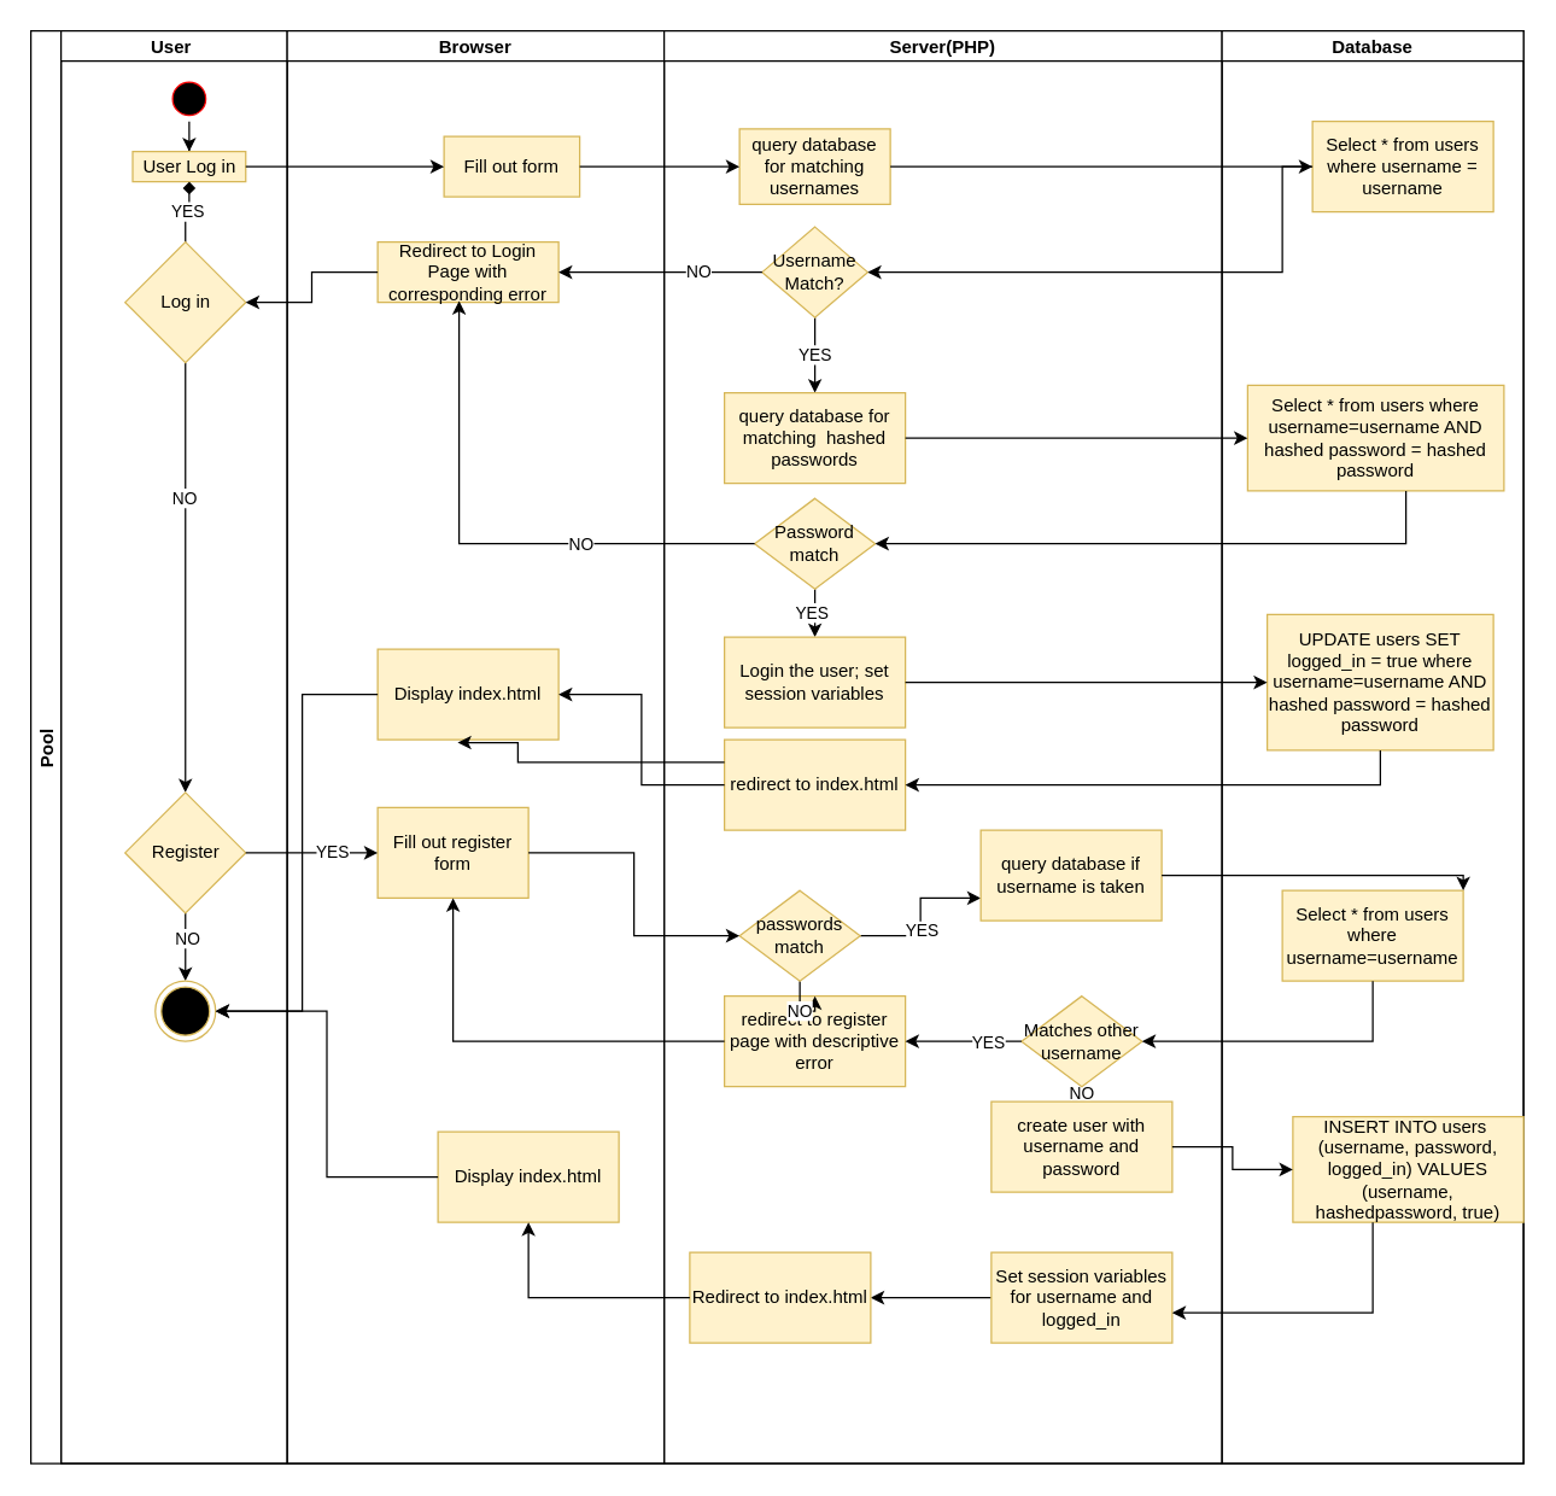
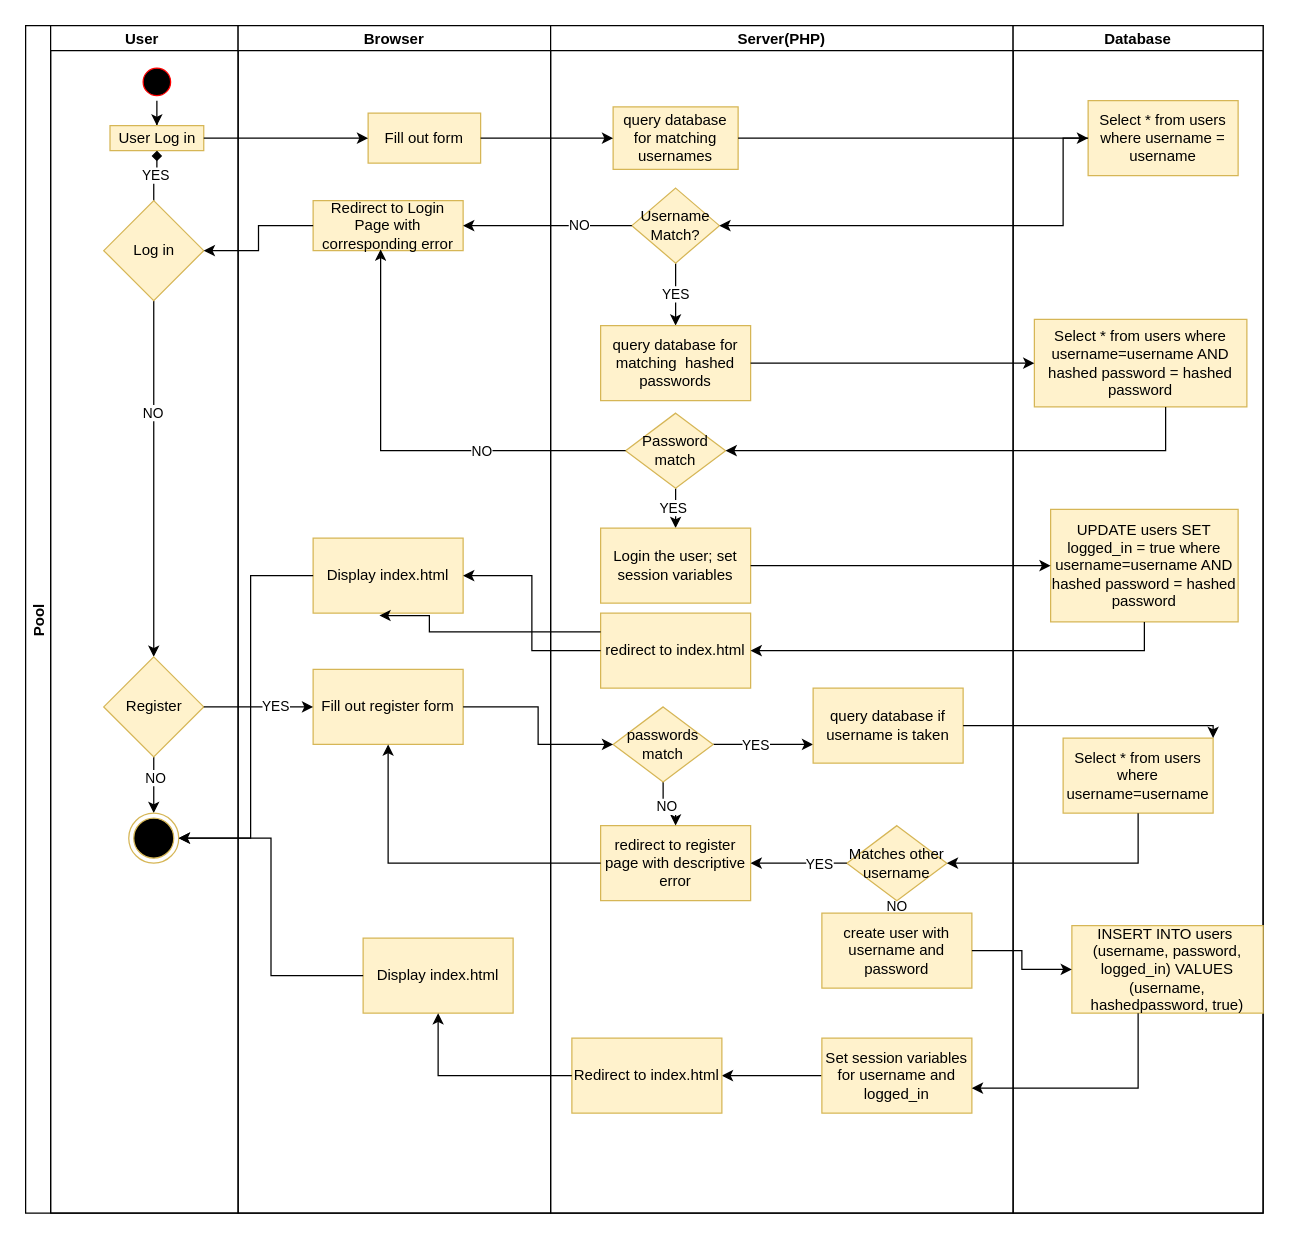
  <mxCell id="0" />
  <mxCell id="1" parent="0" />
  <mxCell id="2" value="Pool" style="swimlane;childLayout=stackLayout;resizeParent=1;resizeParentMax=0;startSize=20;horizontal=0;horizontalStack=1;" vertex="1" parent="1"><mxGeometry y="20" width="990" height="950" as="geometry" x="20" /></mxCell>
  <mxCell id="3" value="User " style="swimlane;startSize=20;" vertex="1" parent="2"><mxGeometry x="20" width="150" height="950" as="geometry" /></mxCell>
  <mxCell id="4" value="" style="edgeStyle=orthogonalEdgeStyle;rounded=0;orthogonalLoop=1;jettySize=auto;html=1;" edge="1" parent="3" source="5" target="6"><mxGeometry relative="1" as="geometry" /></mxCell>
  <mxCell id="5" value="" style="ellipse;html=1;shape=startState;fillColor=#000000;strokeColor=#ff0000;" vertex="1" parent="3"><mxGeometry x="70" y="30" width="30" height="30" as="geometry" /></mxCell>
  <mxCell id="6" value="User Log in" style="whiteSpace=wrap;html=1;strokeColor=#d6b656;fillColor=#fff2cc;" vertex="1" parent="3"><mxGeometry x="47.5" y="80" width="75" height="20" as="geometry" /></mxCell>
  <mxCell id="7" value="YES" style="edgeStyle=orthogonalEdgeStyle;rounded=0;orthogonalLoop=1;jettySize=auto;html=1;endArrow=diamond;" edge="1" parent="3" source="10" target="6"><mxGeometry relative="1" as="geometry" /></mxCell>
  <mxCell id="8" value="" style="edgeStyle=orthogonalEdgeStyle;rounded=0;orthogonalLoop=1;jettySize=auto;html=1;" edge="1" parent="3" source="10" target="13"><mxGeometry relative="1" as="geometry" /></mxCell>
  <mxCell id="9" value="NO" style="edgeLabel;html=1;align=center;verticalAlign=middle;resizable=0;points=[];" vertex="1" connectable="0" parent="8"><mxGeometry x="-0.375" y="-1" relative="1" as="geometry"><mxPoint as="offset" /></mxGeometry></mxCell>
  <mxCell id="10" value="Log in" style="rhombus;whiteSpace=wrap;html=1;strokeColor=#d6b656;fillColor=#fff2cc;" vertex="1" parent="3"><mxGeometry x="42.5" y="140" width="80" height="80" as="geometry" /></mxCell>
  <mxCell id="11" value="" style="edgeStyle=orthogonalEdgeStyle;rounded=0;orthogonalLoop=1;jettySize=auto;html=1;" edge="1" parent="3" source="13" target="14"><mxGeometry relative="1" as="geometry" /></mxCell>
  <mxCell id="12" value="NO" style="edgeLabel;html=1;align=center;verticalAlign=middle;resizable=0;points=[];" vertex="1" connectable="0" parent="11"><mxGeometry x="-0.28" y="1" relative="1" as="geometry"><mxPoint as="offset" /></mxGeometry></mxCell>
  <mxCell id="13" value="Register" style="rhombus;whiteSpace=wrap;html=1;strokeColor=#d6b656;fillColor=#fff2cc;" vertex="1" parent="3"><mxGeometry x="42.5" y="505" width="80" height="80" as="geometry" /></mxCell>
  <mxCell id="14" value="" style="ellipse;html=1;shape=endState;fillColor=#000000;strokeColor=#d6b656;fontFamily=Helvetica;fontSize=12;fontColor=#000000;align=center;" vertex="1" parent="3"><mxGeometry x="62.5" y="630" width="40" height="40" as="geometry" /></mxCell>
  <mxCell id="15" value="Browser" style="swimlane;startSize=20;" vertex="1" parent="2"><mxGeometry x="170" width="250" height="950" as="geometry" /></mxCell>
  <mxCell id="16" value="Fill out form" style="whiteSpace=wrap;html=1;strokeColor=#d6b656;fillColor=#fff2cc;" vertex="1" parent="15"><mxGeometry x="104" y="70" width="90" height="40" as="geometry" /></mxCell>
  <mxCell id="17" value="Redirect to Login Page with corresponding error" style="whiteSpace=wrap;html=1;strokeColor=#d6b656;fillColor=#fff2cc;" vertex="1" parent="15"><mxGeometry x="60" y="140" width="120" height="40" as="geometry" /></mxCell>
- <mxCell id="18" value="Fill out register form" style="whiteSpace=wrap;html=1;strokeColor=#d6b656;fillColor=#fff2cc;" vertex="1" parent="15"><mxGeometry x="60" y="515" width="100" height="60" as="geometry" /></mxCell>
+ <mxCell id="18" value="Fill out register form" style="whiteSpace=wrap;html=1;strokeColor=#d6b656;fillColor=#fff2cc;" vertex="1" parent="15"><mxGeometry x="60" y="515" width="120" height="60" as="geometry" /></mxCell>
  <mxCell id="19" value="Display index.html" style="whiteSpace=wrap;html=1;strokeColor=#d6b656;fillColor=#fff2cc;" vertex="1" parent="15"><mxGeometry x="60" y="410" width="120" height="60" as="geometry" /></mxCell>
  <mxCell id="20" value="Display index.html" style="whiteSpace=wrap;html=1;strokeColor=#d6b656;fillColor=#fff2cc;" vertex="1" parent="15"><mxGeometry x="100" y="730" width="120" height="60" as="geometry" /></mxCell>
  <mxCell id="21" value="Server(PHP)" style="swimlane;startSize=20;" vertex="1" parent="2"><mxGeometry x="420" width="370" height="950" as="geometry" /></mxCell>
  <mxCell id="22" value="query database for matching usernames" style="whiteSpace=wrap;html=1;strokeColor=#d6b656;fillColor=#fff2cc;" vertex="1" parent="21"><mxGeometry x="50" y="65" width="100" height="50" as="geometry" /></mxCell>
  <mxCell id="23" value="YES" style="edgeStyle=orthogonalEdgeStyle;rounded=0;orthogonalLoop=1;jettySize=auto;html=1;" edge="1" parent="21" source="24" target="25"><mxGeometry relative="1" as="geometry" /></mxCell>
  <mxCell id="24" value="Username Match?" style="rhombus;whiteSpace=wrap;html=1;strokeColor=#d6b656;fillColor=#fff2cc;" vertex="1" parent="21"><mxGeometry x="65" y="130" width="70" height="60" as="geometry" /></mxCell>
  <mxCell id="25" value="query database for matching&amp;nbsp; hashed passwords" style="whiteSpace=wrap;html=1;strokeColor=#d6b656;fillColor=#fff2cc;" vertex="1" parent="21"><mxGeometry x="40" y="240" width="120" height="60" as="geometry" /></mxCell>
  <mxCell id="26" value="" style="edgeStyle=orthogonalEdgeStyle;rounded=0;orthogonalLoop=1;jettySize=auto;html=1;" edge="1" parent="21" source="28" target="29"><mxGeometry relative="1" as="geometry" /></mxCell>
  <mxCell id="27" value="YES" style="edgeLabel;html=1;align=center;verticalAlign=middle;resizable=0;points=[];" vertex="1" connectable="0" parent="26"><mxGeometry x="-0.375" y="-3" relative="1" as="geometry"><mxPoint as="offset" /></mxGeometry></mxCell>
  <mxCell id="28" value="Password match" style="rhombus;whiteSpace=wrap;html=1;strokeColor=#d6b656;fillColor=#fff2cc;" vertex="1" parent="21"><mxGeometry x="60" y="310" width="80" height="60" as="geometry" /></mxCell>
  <mxCell id="29" value="Login the user; set session variables" style="whiteSpace=wrap;html=1;strokeColor=#d6b656;fillColor=#fff2cc;" vertex="1" parent="21"><mxGeometry x="40" y="402" width="120" height="60" as="geometry" /></mxCell>
  <mxCell id="30" value="NO" style="edgeStyle=orthogonalEdgeStyle;rounded=0;orthogonalLoop=1;jettySize=auto;html=1;" edge="1" parent="21" source="31" target="41"><mxGeometry relative="1" as="geometry" /></mxCell>
  <mxCell id="31" value="Matches other username" style="rhombus;whiteSpace=wrap;html=1;strokeColor=#d6b656;fillColor=#fff2cc;" vertex="1" parent="21"><mxGeometry x="237" y="640" width="80" height="60" as="geometry" /></mxCell>
  <mxCell id="32" value="redirect to index.html" style="whiteSpace=wrap;html=1;strokeColor=#d6b656;fillColor=#fff2cc;" vertex="1" parent="21"><mxGeometry x="40" y="470" width="120" height="60" as="geometry" /></mxCell>
  <mxCell id="33" value="redirect to register page with descriptive error" style="whiteSpace=wrap;html=1;strokeColor=#d6b656;fillColor=#fff2cc;" vertex="1" parent="21"><mxGeometry x="40" y="640" width="120" height="60" as="geometry" /></mxCell>
  <mxCell id="34" value="" style="edgeStyle=orthogonalEdgeStyle;rounded=0;orthogonalLoop=1;jettySize=auto;html=1;" edge="1" parent="21" source="31" target="33"><mxGeometry relative="1" as="geometry"><Array as="points"><mxPoint x="40" y="680" /></Array></mxGeometry></mxCell>
  <mxCell id="35" value="YES" style="edgeLabel;html=1;align=center;verticalAlign=middle;resizable=0;points=[];" vertex="1" connectable="0" parent="34"><mxGeometry x="-0.4" relative="1" as="geometry"><mxPoint as="offset" /></mxGeometry></mxCell>
  <mxCell id="36" value="" style="edgeStyle=orthogonalEdgeStyle;rounded=0;orthogonalLoop=1;jettySize=auto;html=1;entryX=0;entryY=0.75;entryDx=0;entryDy=0;" edge="1" parent="21" source="39" target="40"><mxGeometry relative="1" as="geometry"><mxPoint x="190" y="575" as="targetPoint" /></mxGeometry></mxCell>
  <mxCell id="37" value="YES" style="edgeLabel;html=1;align=center;verticalAlign=middle;resizable=0;points=[];" vertex="1" connectable="0" parent="36"><mxGeometry x="-0.167" relative="1" as="geometry"><mxPoint as="offset" /></mxGeometry></mxCell>
  <mxCell id="38" value="NO" style="edgeStyle=orthogonalEdgeStyle;rounded=0;orthogonalLoop=1;jettySize=auto;html=1;exitX=0.5;exitY=1;exitDx=0;exitDy=0;" edge="1" parent="21" source="39" target="33"><mxGeometry relative="1" as="geometry" /></mxCell>
- <mxCell id="39" value="passwords match" style="rhombus;whiteSpace=wrap;html=1;strokeColor=#d6b656;fillColor=#fff2cc;" vertex="1" parent="21"><mxGeometry x="50" y="570" width="80" height="60" as="geometry" /></mxCell>
+ <mxCell id="39" value="passwords match" style="rhombus;whiteSpace=wrap;html=1;strokeColor=#d6b656;fillColor=#fff2cc;" vertex="1" parent="21"><mxGeometry x="50" y="545" width="80" height="60" as="geometry" /></mxCell>
  <mxCell id="40" value="query database if username is taken" style="whiteSpace=wrap;html=1;strokeColor=#d6b656;fillColor=#fff2cc;" vertex="1" parent="21"><mxGeometry x="210" y="530" width="120" height="60" as="geometry" /></mxCell>
  <mxCell id="41" value="create user with username and password" style="whiteSpace=wrap;html=1;strokeColor=#d6b656;fillColor=#fff2cc;" vertex="1" parent="21"><mxGeometry x="217" y="710" width="120" height="60" as="geometry" /></mxCell>
  <mxCell id="42" value="" style="edgeStyle=orthogonalEdgeStyle;rounded=0;orthogonalLoop=1;jettySize=auto;html=1;" edge="1" parent="21" source="43" target="44"><mxGeometry relative="1" as="geometry" /></mxCell>
  <mxCell id="43" value="Set session variables for username and logged_in" style="whiteSpace=wrap;html=1;strokeColor=#d6b656;fillColor=#fff2cc;" vertex="1" parent="21"><mxGeometry x="217" y="810" width="120" height="60" as="geometry" /></mxCell>
  <mxCell id="44" value="Redirect to index.html" style="whiteSpace=wrap;html=1;strokeColor=#d6b656;fillColor=#fff2cc;" vertex="1" parent="21"><mxGeometry x="17" y="810" width="120" height="60" as="geometry" /></mxCell>
  <mxCell id="45" value="Database" style="swimlane;startSize=20;" vertex="1" parent="2"><mxGeometry x="790" width="200" height="950" as="geometry" /></mxCell>
  <mxCell id="46" value="Select * from users where username = username" style="whiteSpace=wrap;html=1;strokeColor=#d6b656;fillColor=#fff2cc;" vertex="1" parent="45"><mxGeometry x="60" y="60" width="120" height="60" as="geometry" /></mxCell>
  <mxCell id="47" value="Select * from users where username=username AND hashed password = hashed password" style="whiteSpace=wrap;html=1;strokeColor=#d6b656;fillColor=#fff2cc;" vertex="1" parent="45"><mxGeometry x="17" y="235" width="170" height="70" as="geometry" /></mxCell>
  <mxCell id="48" value="UPDATE users SET logged_in = true where username=username AND hashed password = hashed password" style="whiteSpace=wrap;html=1;strokeColor=#d6b656;fillColor=#fff2cc;" vertex="1" parent="45"><mxGeometry x="30" y="387" width="150" height="90" as="geometry" /></mxCell>
  <mxCell id="49" value="Select * from users where username=username" style="whiteSpace=wrap;html=1;strokeColor=#d6b656;fillColor=#fff2cc;" vertex="1" parent="45"><mxGeometry x="40" y="570" width="120" height="60" as="geometry" /></mxCell>
  <mxCell id="50" value="INSERT INTO users&amp;nbsp; (username, password, logged_in) VALUES (username, hashedpassword, true)" style="whiteSpace=wrap;html=1;strokeColor=#d6b656;fillColor=#fff2cc;" vertex="1" parent="45"><mxGeometry x="47" y="720" width="153" height="70" as="geometry" /></mxCell>
  <mxCell id="51" value="" style="edgeStyle=orthogonalEdgeStyle;rounded=0;orthogonalLoop=1;jettySize=auto;html=1;" edge="1" parent="2" source="6" target="16"><mxGeometry relative="1" as="geometry" /></mxCell>
  <mxCell id="52" value="" style="edgeStyle=orthogonalEdgeStyle;rounded=0;orthogonalLoop=1;jettySize=auto;html=1;" edge="1" parent="2" source="16" target="22"><mxGeometry relative="1" as="geometry" /></mxCell>
  <mxCell id="53" value="" style="edgeStyle=orthogonalEdgeStyle;rounded=0;orthogonalLoop=1;jettySize=auto;html=1;" edge="1" parent="2" source="22" target="46"><mxGeometry relative="1" as="geometry" /></mxCell>
  <mxCell id="54" value="" style="edgeStyle=orthogonalEdgeStyle;rounded=0;orthogonalLoop=1;jettySize=auto;html=1;" edge="1" parent="2" source="46" target="24"><mxGeometry relative="1" as="geometry"><Array as="points"><mxPoint x="830" y="160" /></Array></mxGeometry></mxCell>
  <mxCell id="55" value="" style="edgeStyle=orthogonalEdgeStyle;rounded=0;orthogonalLoop=1;jettySize=auto;html=1;entryX=1;entryY=0.5;entryDx=0;entryDy=0;" edge="1" parent="2" source="24" target="17"><mxGeometry relative="1" as="geometry"><mxPoint x="420" y="160" as="targetPoint" /><Array as="points" /></mxGeometry></mxCell>
  <mxCell id="56" value="NO" style="edgeLabel;html=1;align=center;verticalAlign=middle;resizable=0;points=[];" vertex="1" connectable="0" parent="55"><mxGeometry x="-0.364" y="-1" relative="1" as="geometry"><mxPoint as="offset" /></mxGeometry></mxCell>
  <mxCell id="57" value="" style="edgeStyle=orthogonalEdgeStyle;rounded=0;orthogonalLoop=1;jettySize=auto;html=1;" edge="1" parent="2" source="17" target="10"><mxGeometry relative="1" as="geometry" /></mxCell>
  <mxCell id="58" value="YES" style="edgeStyle=orthogonalEdgeStyle;rounded=0;orthogonalLoop=1;jettySize=auto;html=1;" edge="1" parent="2" source="13" target="18"><mxGeometry x="0.314" relative="1" as="geometry"><mxPoint as="offset" /></mxGeometry></mxCell>
  <mxCell id="59" value="" style="edgeStyle=orthogonalEdgeStyle;rounded=0;orthogonalLoop=1;jettySize=auto;html=1;" edge="1" parent="2" source="25" target="47"><mxGeometry relative="1" as="geometry" /></mxCell>
  <mxCell id="60" value="" style="edgeStyle=orthogonalEdgeStyle;rounded=0;orthogonalLoop=1;jettySize=auto;html=1;entryX=1;entryY=0.5;entryDx=0;entryDy=0;" edge="1" parent="2" source="47" target="28"><mxGeometry relative="1" as="geometry"><mxPoint x="620" y="390" as="targetPoint" /><Array as="points"><mxPoint x="912" y="340" /></Array></mxGeometry></mxCell>
  <mxCell id="61" value="" style="edgeStyle=orthogonalEdgeStyle;rounded=0;orthogonalLoop=1;jettySize=auto;html=1;entryX=0.45;entryY=0.975;entryDx=0;entryDy=0;entryPerimeter=0;" edge="1" parent="2" source="28" target="17"><mxGeometry relative="1" as="geometry"><mxPoint x="320" y="290" as="targetPoint" /></mxGeometry></mxCell>
  <mxCell id="62" value="NO" style="edgeLabel;html=1;align=center;verticalAlign=middle;resizable=0;points=[];" vertex="1" connectable="0" parent="61"><mxGeometry x="-0.115" y="-4" relative="1" as="geometry"><mxPoint x="42" y="4" as="offset" /></mxGeometry></mxCell>
  <mxCell id="63" value="" style="edgeStyle=orthogonalEdgeStyle;rounded=0;orthogonalLoop=1;jettySize=auto;html=1;" edge="1" parent="2" source="29" target="48"><mxGeometry relative="1" as="geometry" /></mxCell>
  <mxCell id="64" value="" style="edgeStyle=orthogonalEdgeStyle;rounded=0;orthogonalLoop=1;jettySize=auto;html=1;entryX=1;entryY=0.5;entryDx=0;entryDy=0;" edge="1" parent="2" source="49" target="31"><mxGeometry relative="1" as="geometry"><mxPoint x="800" y="630" as="targetPoint" /><Array as="points"><mxPoint x="890" y="670" /></Array></mxGeometry></mxCell>
  <mxCell id="65" value="" style="edgeStyle=orthogonalEdgeStyle;rounded=0;orthogonalLoop=1;jettySize=auto;html=1;" edge="1" parent="2" source="33" target="18"><mxGeometry relative="1" as="geometry" /></mxCell>
  <mxCell id="66" style="edgeStyle=orthogonalEdgeStyle;rounded=0;orthogonalLoop=1;jettySize=auto;html=1;exitX=0.5;exitY=1;exitDx=0;exitDy=0;entryX=1;entryY=0.5;entryDx=0;entryDy=0;" edge="1" parent="2" source="48" target="32"><mxGeometry relative="1" as="geometry" /></mxCell>
  <mxCell id="67" style="edgeStyle=orthogonalEdgeStyle;rounded=0;orthogonalLoop=1;jettySize=auto;html=1;exitX=0;exitY=0.5;exitDx=0;exitDy=0;entryX=1;entryY=0.5;entryDx=0;entryDy=0;" edge="1" parent="2" source="32" target="19"><mxGeometry relative="1" as="geometry" /></mxCell>
  <mxCell id="68" style="edgeStyle=orthogonalEdgeStyle;rounded=0;orthogonalLoop=1;jettySize=auto;html=1;exitX=1;exitY=0.5;exitDx=0;exitDy=0;entryX=0;entryY=0.5;entryDx=0;entryDy=0;" edge="1" parent="2" source="18" target="39"><mxGeometry relative="1" as="geometry" /></mxCell>
  <mxCell id="69" value="" style="edgeStyle=orthogonalEdgeStyle;rounded=0;orthogonalLoop=1;jettySize=auto;html=1;" edge="1" parent="2" source="40" target="49"><mxGeometry relative="1" as="geometry"><Array as="points"><mxPoint x="950" y="560" /><mxPoint x="950" y="600" /></Array></mxGeometry></mxCell>
  <mxCell id="70" value="" style="edgeStyle=orthogonalEdgeStyle;rounded=0;orthogonalLoop=1;jettySize=auto;html=1;" edge="1" parent="2" source="41" target="50"><mxGeometry relative="1" as="geometry" /></mxCell>
  <mxCell id="71" style="edgeStyle=orthogonalEdgeStyle;rounded=0;orthogonalLoop=1;jettySize=auto;html=1;exitX=0;exitY=0.25;exitDx=0;exitDy=0;entryX=0.442;entryY=1.033;entryDx=0;entryDy=0;entryPerimeter=0;" edge="1" parent="2" source="32" target="19"><mxGeometry relative="1" as="geometry"><mxPoint x="310" y="480" as="targetPoint" /><Array as="points"><mxPoint x="323" y="485" /></Array></mxGeometry></mxCell>
  <mxCell id="72" value="" style="edgeStyle=orthogonalEdgeStyle;rounded=0;orthogonalLoop=1;jettySize=auto;html=1;" edge="1" parent="2" source="50" target="43"><mxGeometry relative="1" as="geometry"><Array as="points"><mxPoint x="890" y="850" /></Array></mxGeometry></mxCell>
  <mxCell id="73" value="" style="edgeStyle=orthogonalEdgeStyle;rounded=0;orthogonalLoop=1;jettySize=auto;html=1;" edge="1" parent="2" source="44" target="20"><mxGeometry relative="1" as="geometry" /></mxCell>
  <mxCell id="74" value="" style="edgeStyle=orthogonalEdgeStyle;rounded=0;orthogonalLoop=1;jettySize=auto;html=1;entryX=1;entryY=0.5;entryDx=0;entryDy=0;" edge="1" parent="2" source="20" target="14"><mxGeometry relative="1" as="geometry"><mxPoint x="145" y="760" as="targetPoint" /></mxGeometry></mxCell>
  <mxCell id="75" value="" style="edgeStyle=orthogonalEdgeStyle;rounded=0;orthogonalLoop=1;jettySize=auto;html=1;entryX=1;entryY=0.5;entryDx=0;entryDy=0;" edge="1" parent="2" source="19" target="14"><mxGeometry relative="1" as="geometry"><mxPoint x="160" y="650" as="targetPoint" /><Array as="points"><mxPoint x="180" y="440" /><mxPoint x="180" y="650" /></Array></mxGeometry></mxCell>
